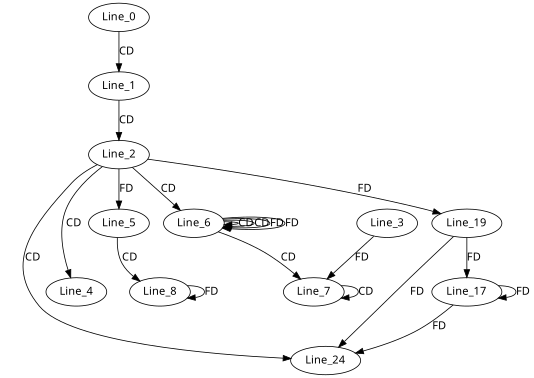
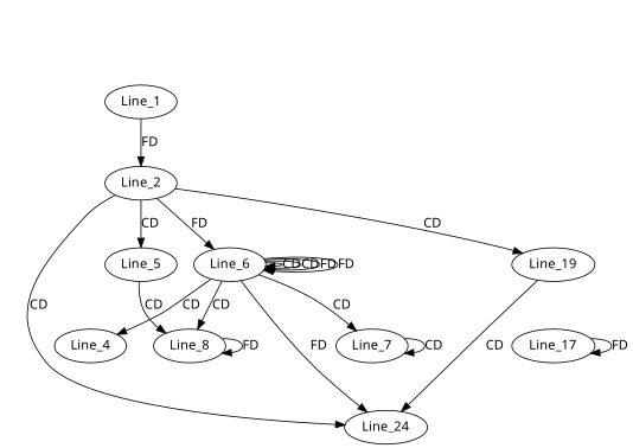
  digraph {
    fontname="Noto Sans"
    node [fontname="Noto Sans"]
    edge [fontname="Noto Sans"]
-   Line_0
    Line_1
    Line_2
    Line_4
    Line_5
    Line_6
    n7 [label=Line_19]
    n8 [label=Line_24]
-   Line_3
    Line_7
    Line_8
    n12 [label=Line_17]
-   Line_0 -> Line_1 [label=CD]
-   Line_1 -> Line_2 [label=CD]
-   Line_2 -> Line_4 [label=CD]
-   Line_2 -> Line_5 [label=FD]
-   Line_2 -> Line_6 [label=CD]
-   Line_2 -> n7 [label=FD]
+   Line_1 -> Line_2 [label=FD]
+   Line_6 -> Line_4 [label=CD]
+   Line_2 -> Line_5 [label=CD]
+   Line_2 -> Line_6 [label=FD]
+   Line_2 -> n7 [label=CD]
    Line_2 -> n8 [label=CD]
    Line_5 -> Line_8 [label=CD]
    Line_6 -> Line_6 [label=CD]
    Line_6 -> Line_6 [label=CD]
    Line_6 -> Line_6 [label=FD]
    Line_6 -> Line_6 [label=FD]
    Line_6 -> Line_7 [label=CD]
-   n7 -> n8 [label=FD]
-   n7 -> n12 [label=FD]
-   Line_3 -> Line_7 [label=FD]
+   Line_6 -> Line_8 [label=CD]
+   n7 -> n8 [label=CD]
    Line_7 -> Line_7 [label=CD]
    Line_8 -> Line_8 [label=FD]
-   n12 -> n8 [label=FD]
+   Line_6 -> n8 [label=FD]
    n12 -> n12 [label=FD]
  }
